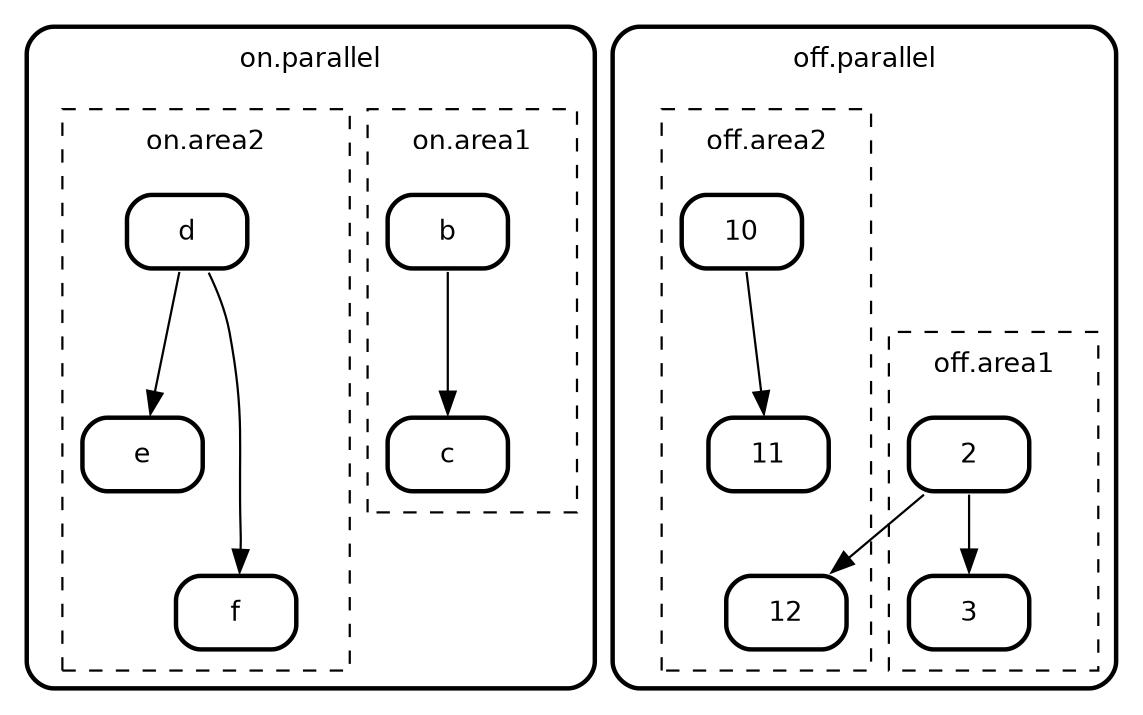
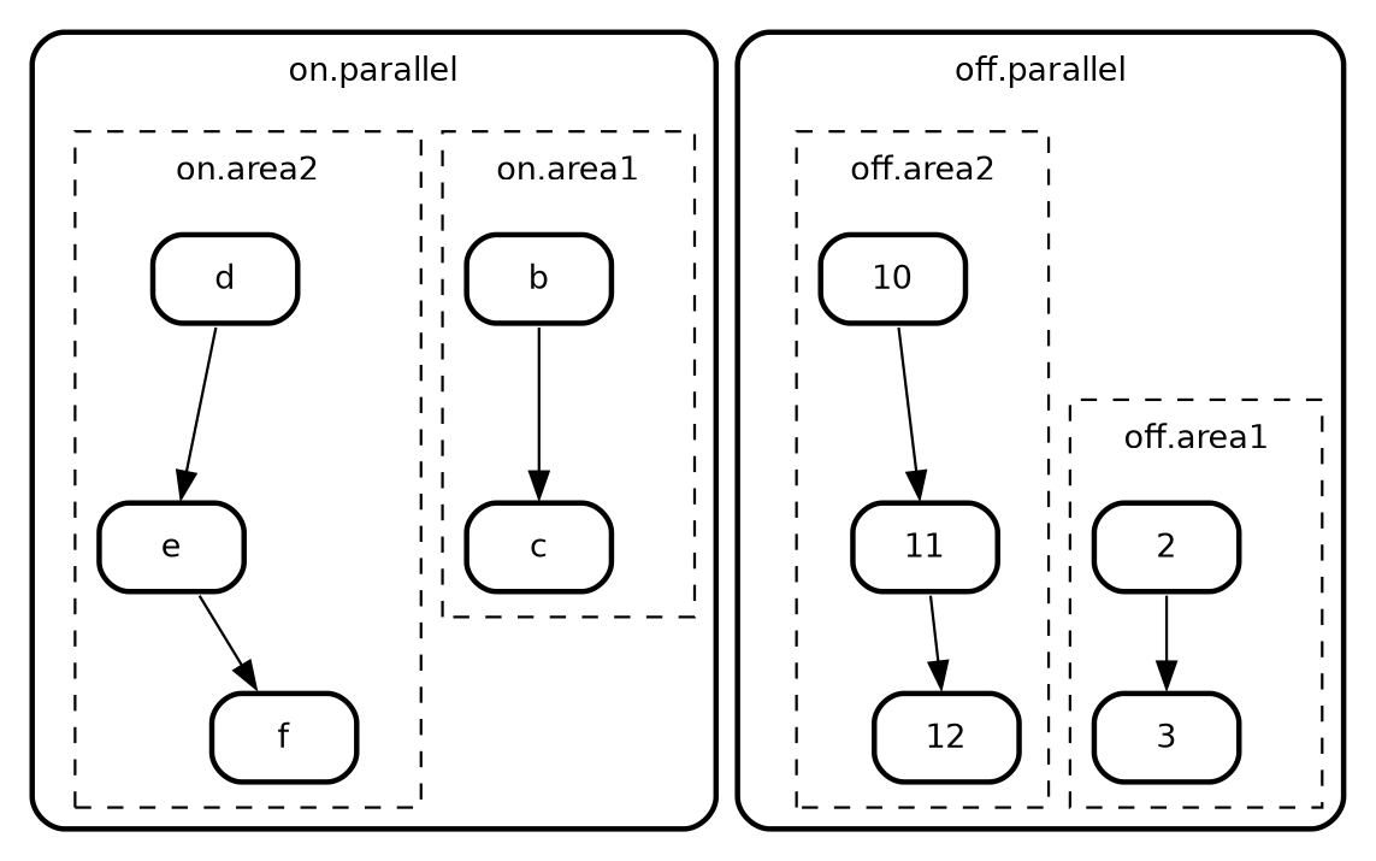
  digraph {
    compound=true
    fontname=Helvetica
    fontsize=12
    nodesep=0.3
    ordering=out
    penwidth=2.0
    ranksep=0.1
    splines=true
    node [fillcolor="#FFFFFF01" fontname=Helvetica fontsize=12 margin=0 penwidth=2.0 shape=plaintext style=filled color=black]
    edge [fontname=Helvetica fontsize=10]
    "on.area1" [fixedsize=true height=0 shape=point style=invis width=0 color=""]
    n2 [label=<       <table align="center" cellborder="0" border="2" style="rounded" width="48">         <tr><td width="48" cellpadding="7">b</td></tr>       </table>     >]
    n3 [label=<       <table align="center" cellborder="0" border="2" style="rounded" width="48">         <tr><td width="48" cellpadding="7">c</td></tr>       </table>     >]
    "on.area2" [fixedsize=true height=0 shape=point style=invis width=0 color=""]
    n5 [label=<       <table align="center" cellborder="0" border="2" style="rounded" width="48">         <tr><td width="48" cellpadding="7">d</td></tr>       </table>     >]
    n6 [label=<       <table align="center" cellborder="0" border="2" style="rounded" width="48">         <tr><td width="48" cellpadding="7">e</td></tr>       </table>     >]
    n7 [label=<       <table align="center" cellborder="0" border="2" style="rounded" width="48">         <tr><td width="48" cellpadding="7">f</td></tr>       </table>     >]
    "on.parallel" [fixedsize=true height=0 shape=point style=invis width=0 color=""]
    "off.area1" [fixedsize=true height=0 shape=point style=invis width=0 color=""]
    n10 [label=<       <table align="center" cellborder="0" border="2" style="rounded" width="48">         <tr><td width="48" cellpadding="7">2</td></tr>       </table>     >]
    n11 [label=<       <table align="center" cellborder="0" border="2" style="rounded" width="48">         <tr><td width="48" cellpadding="7">3</td></tr>       </table>     >]
    "off.area2" [fixedsize=true height=0 shape=point style=invis width=0 color=""]
    n13 [label=<       <table align="center" cellborder="0" border="2" style="rounded" width="48">         <tr><td width="48" cellpadding="7">10</td></tr>       </table>     >]
    n14 [label=<       <table align="center" cellborder="0" border="2" style="rounded" width="48">         <tr><td width="48" cellpadding="7">11</td></tr>       </table>     >]
    n15 [label=<       <table align="center" cellborder="0" border="2" style="rounded" width="48">         <tr><td width="48" cellpadding="7">12</td></tr>       </table>     >]
    "off.parallel" [fixedsize=true height=0 shape=point style=invis width=0 color=""]
    subgraph cluster_1 {
      label=<       <table cellborder="0" border="0">         <tr><td>on.parallel</td></tr>       </table>       >
      style=rounded
      "on.parallel"
      subgraph cluster_2 {
        label=<       <table cellborder="0" border="0">         <tr><td>on.area1</td></tr>       </table>       >
        penwidth=1
        style=dashed
        "on.area1"
        n2
        n3
      }
      subgraph cluster_3 {
        label=<       <table cellborder="0" border="0">         <tr><td>on.area2</td></tr>       </table>       >
        penwidth=1
        style=dashed
        "on.area2"
        n5
        n6
        n7
      }
    }
    subgraph cluster_4 {
      label=<       <table cellborder="0" border="0">         <tr><td>off.parallel</td></tr>       </table>       >
      style=rounded
      "off.parallel"
      subgraph cluster_5 {
        label=<       <table cellborder="0" border="0">         <tr><td>off.area1</td></tr>       </table>       >
        penwidth=1
        style=dashed
        "off.area1"
        n10
        n11
      }
      subgraph cluster_6 {
        label=<       <table cellborder="0" border="0">         <tr><td>off.area2</td></tr>       </table>       >
        penwidth=1
        style=dashed
        "off.area2"
        n13
        n14
        n15
      }
    }
    n2 -> n3 [label="    \l"]
    n5 -> n6 [label="    \l"]
-   n5 -> n7 [label="    \l"]
+   n6 -> n7 [label="    \l"]
    n10 -> n11 [label="    \l"]
    n13 -> n14 [label="    \l"]
-   n10 -> n15 [label="    \l"]
+   n14 -> n15 [label="    \l"]
  }
